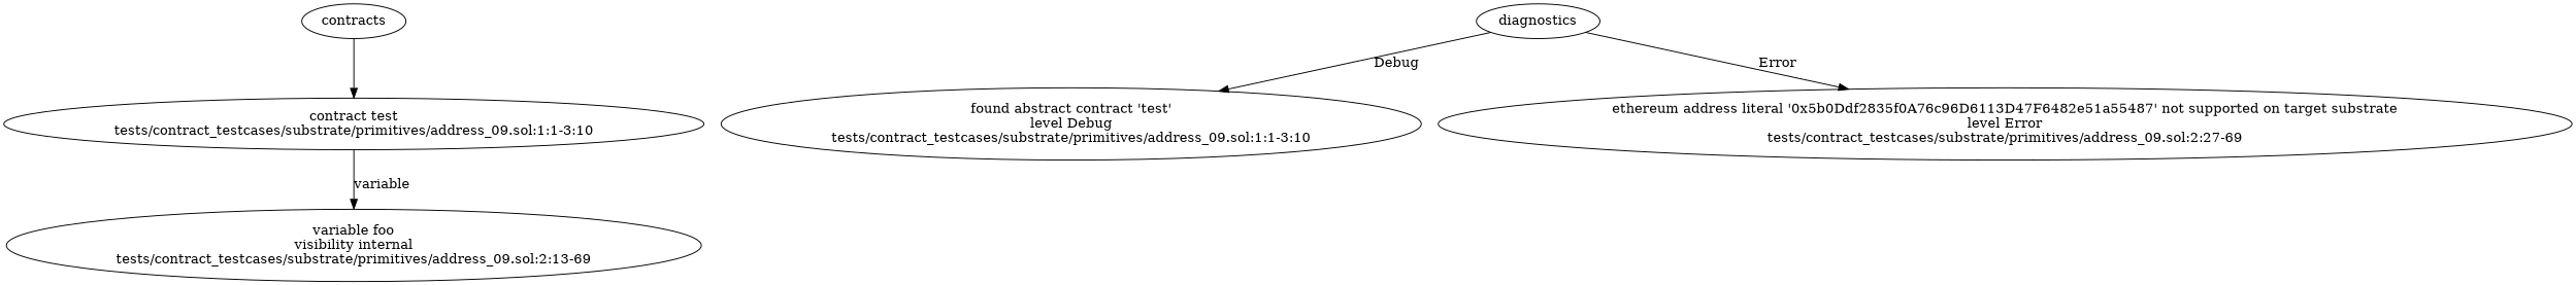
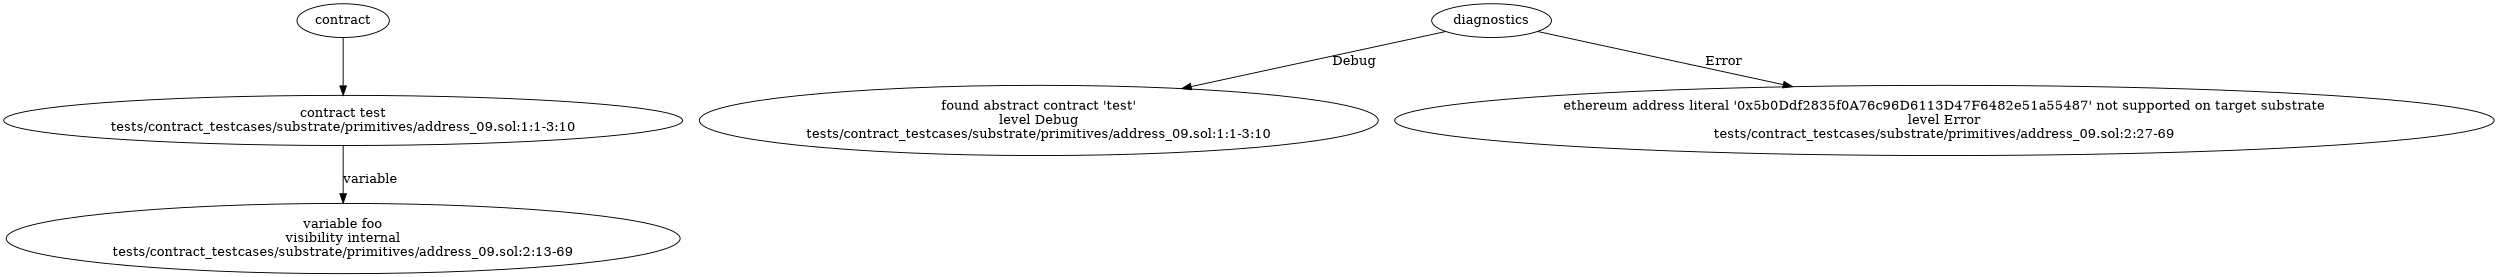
  strict digraph {
    n1 [label="contract test\ntests/contract_testcases/substrate/primitives/address_09.sol:1:1-3:10"]
    n2 [label="variable foo\nvisibility internal\ntests/contract_testcases/substrate/primitives/address_09.sol:2:13-69"]
    n3 [label="found abstract contract 'test'\nlevel Debug\ntests/contract_testcases/substrate/primitives/address_09.sol:1:1-3:10"]
    n4 [label="ethereum address literal '0x5b0Ddf2835f0A76c96D6113D47F6482e51a55487' not supported on target substrate\nlevel Error\ntests/contract_testcases/substrate/primitives/address_09.sol:2:27-69"]
-   contracts
+   contracts [label=contract]
    diagnostics
    n1 -> n2 [label=variable]
    contracts -> n1
    diagnostics -> n3 [label=Debug]
    diagnostics -> n4 [label=Error]
  }
